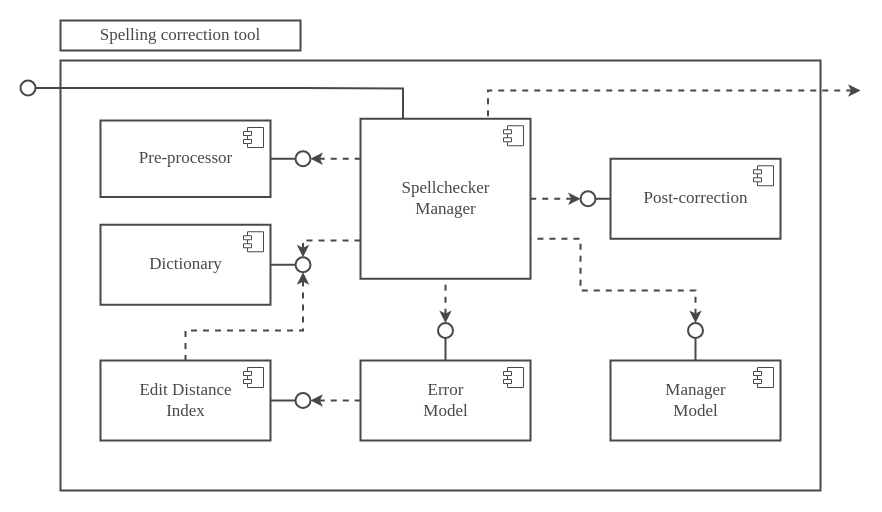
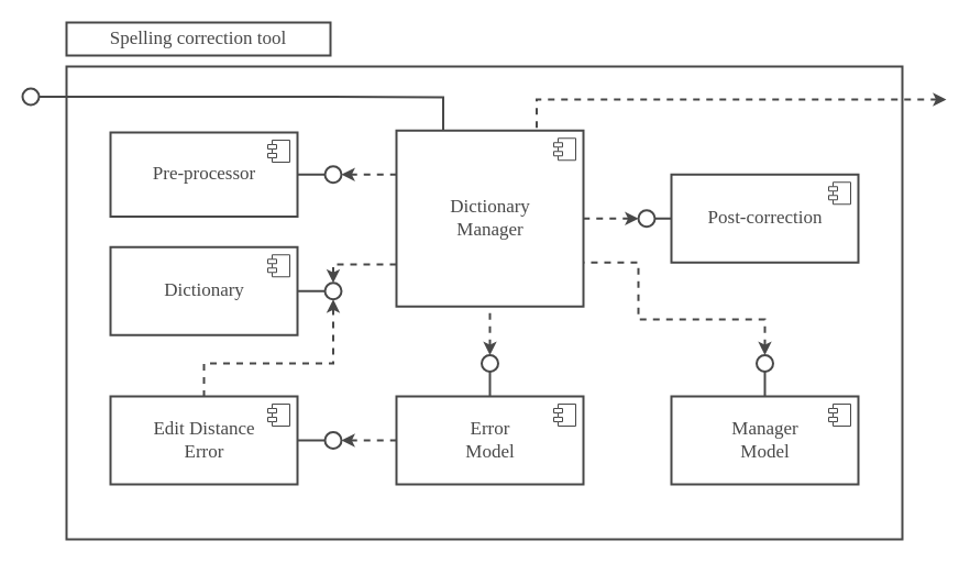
  <mxCell id="0" />
  <mxCell id="1" parent="0" />
  <mxCell id="2" value="" style="rounded=0;whiteSpace=wrap;html=1;strokeWidth=2;strokeColor=#484848;" parent="1" vertex="1"><mxGeometry x="60" y="60" width="760" height="430" as="geometry" /></mxCell>
  <mxCell id="3" value="&lt;font color=&quot;#484848&quot; face=&quot;montserrat semibold&quot;&gt;&lt;span style=&quot;font-size: 17px&quot;&gt;Post-correction&lt;/span&gt;&lt;/font&gt;" style="html=1;dropTarget=0;strokeWidth=2;strokeColor=#484848;" parent="1" vertex="1"><mxGeometry x="610" y="158.25" width="170" height="80" as="geometry" /></mxCell>
  <mxCell id="4" value="" style="shape=module;jettyWidth=8;jettyHeight=4;strokeColor=#484848;" parent="3" vertex="1"><mxGeometry x="1" width="20" height="20" relative="1" as="geometry"><mxPoint x="-27" y="7" as="offset" /></mxGeometry></mxCell>
  <mxCell id="5" value="&lt;font style=&quot;font-size: 17px&quot;&gt;&lt;span style=&quot;color: rgb(72 , 72 , 72) ; font-family: &amp;#34;montserrat semibold&amp;#34;&quot;&gt;Error&lt;br&gt;&lt;/span&gt;&lt;span style=&quot;color: rgb(72 , 72 , 72) ; font-family: &amp;#34;montserrat semibold&amp;#34;&quot;&gt;Model&lt;/span&gt;&lt;/font&gt;" style="html=1;dropTarget=0;strokeWidth=2;strokeColor=#484848;" parent="1" vertex="1"><mxGeometry x="360" y="360" width="170" height="80" as="geometry" /></mxCell>
  <mxCell id="6" value="" style="shape=module;jettyWidth=8;jettyHeight=4;strokeColor=#484848;" parent="5" vertex="1"><mxGeometry x="1" width="20" height="20" relative="1" as="geometry"><mxPoint x="-27" y="7" as="offset" /></mxGeometry></mxCell>
  <mxCell id="7" value="&lt;font color=&quot;#484848&quot; face=&quot;Montserrat Semibold&quot;&gt;&lt;span style=&quot;font-size: 17px&quot;&gt;Spelling correction tool&lt;/span&gt;&lt;/font&gt;" style="rounded=0;whiteSpace=wrap;html=1;strokeColor=#484848;strokeWidth=2;" parent="1" vertex="1"><mxGeometry x="60" y="20" width="240" height="30" as="geometry" /></mxCell>
  <mxCell id="8" value="&lt;font color=&quot;#484848&quot; face=&quot;montserrat semibold&quot; style=&quot;font-size: 17px&quot;&gt;Pre-processor&lt;/font&gt;" style="html=1;dropTarget=0;strokeWidth=2;strokeColor=#484848;" parent="1" vertex="1"><mxGeometry x="100" y="120" width="170" height="76.5" as="geometry" /></mxCell>
  <mxCell id="9" value="" style="shape=module;jettyWidth=8;jettyHeight=4;strokeColor=#484848;" parent="8" vertex="1"><mxGeometry x="1" width="20" height="20" relative="1" as="geometry"><mxPoint x="-27" y="7" as="offset" /></mxGeometry></mxCell>
  <mxCell id="10" value="&lt;font color=&quot;#484848&quot; face=&quot;montserrat semibold&quot; style=&quot;font-size: 17px&quot;&gt;Manager&lt;br&gt;Model&lt;/font&gt;" style="html=1;dropTarget=0;strokeWidth=2;strokeColor=#484848;" parent="1" vertex="1"><mxGeometry x="610" y="360" width="170" height="80" as="geometry" /></mxCell>
  <mxCell id="11" value="" style="shape=module;jettyWidth=8;jettyHeight=4;strokeColor=#484848;" parent="10" vertex="1"><mxGeometry x="1" width="20" height="20" relative="1" as="geometry"><mxPoint x="-27" y="7" as="offset" /></mxGeometry></mxCell>
  <mxCell id="12" value="" style="ellipse;whiteSpace=wrap;html=1;aspect=fixed;strokeColor=#484848;strokeWidth=2;" parent="1" vertex="1"><mxGeometry x="20" y="80" width="15" height="15" as="geometry" /></mxCell>
  <mxCell id="13" style="edgeStyle=orthogonalEdgeStyle;rounded=0;orthogonalLoop=1;jettySize=auto;html=1;startArrow=none;startFill=0;endArrow=none;endFill=0;strokeColor=#484848;strokeWidth=2;exitX=1;exitY=0.5;exitDx=0;exitDy=0;entryX=0.25;entryY=0;entryDx=0;entryDy=0;" parent="1" source="12" target="23" edge="1"><mxGeometry relative="1" as="geometry"><mxPoint x="0" y="60" as="sourcePoint" /><mxPoint x="-180" y="-130" as="targetPoint" /><Array as="points"><mxPoint x="300" y="88" /><mxPoint x="403" y="88" /></Array></mxGeometry></mxCell>
  <mxCell id="14" value="" style="ellipse;whiteSpace=wrap;html=1;aspect=fixed;strokeColor=#484848;strokeWidth=2;" parent="1" vertex="1"><mxGeometry x="437.5" y="322.5" width="15" height="15" as="geometry" /></mxCell>
  <mxCell id="15" value="" style="ellipse;whiteSpace=wrap;html=1;aspect=fixed;strokeColor=#484848;strokeWidth=2;" parent="1" vertex="1"><mxGeometry x="687.5" y="322.5" width="15" height="15" as="geometry" /></mxCell>
  <mxCell id="16" style="edgeStyle=orthogonalEdgeStyle;rounded=0;orthogonalLoop=1;jettySize=auto;html=1;startArrow=none;startFill=0;endArrow=none;endFill=0;strokeColor=#484848;strokeWidth=2;exitX=0.5;exitY=1;exitDx=0;exitDy=0;entryX=0.5;entryY=0;entryDx=0;entryDy=0;" parent="1" source="14" target="5" edge="1"><mxGeometry relative="1" as="geometry"><mxPoint x="300" y="149.71" as="sourcePoint" /><mxPoint x="365" y="149.71" as="targetPoint" /><Array as="points"><mxPoint x="445" y="350" /><mxPoint x="445" y="350" /></Array></mxGeometry></mxCell>
  <mxCell id="17" style="edgeStyle=orthogonalEdgeStyle;rounded=0;orthogonalLoop=1;jettySize=auto;html=1;startArrow=none;startFill=0;endArrow=none;endFill=0;strokeColor=#484848;strokeWidth=2;exitX=0.5;exitY=1;exitDx=0;exitDy=0;entryX=0.5;entryY=0;entryDx=0;entryDy=0;" parent="1" source="15" target="10" edge="1"><mxGeometry relative="1" as="geometry"><mxPoint x="322.5" y="123.5" as="sourcePoint" /><mxPoint x="322.5" y="180" as="targetPoint" /><Array as="points" /></mxGeometry></mxCell>
  <mxCell id="18" style="edgeStyle=orthogonalEdgeStyle;rounded=0;orthogonalLoop=1;jettySize=auto;html=1;startArrow=none;startFill=0;endArrow=none;endFill=0;strokeColor=#484848;strokeWidth=2;entryX=0;entryY=0.5;entryDx=0;entryDy=0;exitX=1;exitY=0.5;exitDx=0;exitDy=0;" parent="1" source="39" target="3" edge="1"><mxGeometry relative="1" as="geometry"><mxPoint x="695" y="267.5" as="sourcePoint" /><mxPoint x="322.5" y="200" as="targetPoint" /><Array as="points"><mxPoint x="590" y="198" /><mxPoint x="590" y="198" /></Array></mxGeometry></mxCell>
  <mxCell id="19" style="edgeStyle=orthogonalEdgeStyle;rounded=0;orthogonalLoop=1;jettySize=auto;html=1;endArrow=none;endFill=0;strokeWidth=2;strokeColor=#484848;dashed=1;startArrow=classic;startFill=1;entryX=0;entryY=0.25;entryDx=0;entryDy=0;exitX=1;exitY=0.5;exitDx=0;exitDy=0;" parent="1" source="22" target="23" edge="1"><mxGeometry relative="1" as="geometry"><mxPoint x="340" y="-10" as="sourcePoint" /><mxPoint x="372.5" y="-10.093" as="targetPoint" /><Array as="points" /></mxGeometry></mxCell>
  <mxCell id="20" style="edgeStyle=orthogonalEdgeStyle;rounded=0;orthogonalLoop=1;jettySize=auto;html=1;endArrow=none;endFill=0;strokeWidth=2;strokeColor=#484848;dashed=1;startArrow=classic;startFill=1;entryX=0.75;entryY=0;entryDx=0;entryDy=0;" parent="1" target="23" edge="1"><mxGeometry relative="1" as="geometry"><mxPoint x="860" y="90" as="sourcePoint" /><mxPoint x="620" y="116" as="targetPoint" /><Array as="points"><mxPoint x="850" y="90" /><mxPoint x="488" y="90" /><mxPoint x="488" y="118" /></Array></mxGeometry></mxCell>
  <mxCell id="21" style="edgeStyle=orthogonalEdgeStyle;rounded=0;orthogonalLoop=1;jettySize=auto;html=1;startArrow=none;startFill=0;endArrow=none;endFill=0;strokeColor=#484848;strokeWidth=2;exitX=0;exitY=0.5;exitDx=0;exitDy=0;entryX=1;entryY=0.5;entryDx=0;entryDy=0;" parent="1" source="22" target="8" edge="1"><mxGeometry relative="1" as="geometry"><mxPoint x="195" y="205" as="sourcePoint" /><mxPoint x="190" y="340" as="targetPoint" /><Array as="points" /></mxGeometry></mxCell>
  <mxCell id="22" value="" style="ellipse;whiteSpace=wrap;html=1;aspect=fixed;strokeColor=#484848;strokeWidth=2;" parent="1" vertex="1"><mxGeometry x="295" y="150.75" width="15" height="15" as="geometry" /></mxCell>
- <mxCell id="23" value="&lt;font style=&quot;font-size: 17px&quot;&gt;&lt;font face=&quot;montserrat semibold&quot; color=&quot;#484848&quot;&gt;Spellchecker&lt;br&gt;Manager&lt;/font&gt;&lt;br&gt;&lt;/font&gt;" style="html=1;dropTarget=0;strokeWidth=2;strokeColor=#484848;" parent="1" vertex="1"><mxGeometry x="360" y="118.25" width="170" height="160" as="geometry" /></mxCell>
+ <mxCell id="23" value="&lt;font style=&quot;font-size: 17px&quot;&gt;&lt;font face=&quot;montserrat semibold&quot; color=&quot;#484848&quot;&gt;Dictionary&lt;br&gt;Manager&lt;/font&gt;&lt;br&gt;&lt;/font&gt;" style="html=1;dropTarget=0;strokeWidth=2;strokeColor=#484848;" parent="1" vertex="1"><mxGeometry x="360" y="118.25" width="170" height="160" as="geometry" /></mxCell>
  <mxCell id="24" value="" style="shape=module;jettyWidth=8;jettyHeight=4;strokeColor=#484848;" parent="23" vertex="1"><mxGeometry x="1" width="20" height="20" relative="1" as="geometry"><mxPoint x="-27" y="7" as="offset" /></mxGeometry></mxCell>
  <mxCell id="25" value="" style="edgeStyle=orthogonalEdgeStyle;rounded=0;orthogonalLoop=1;jettySize=auto;html=1;endArrow=none;endFill=0;strokeWidth=2;strokeColor=#484848;dashed=1;startArrow=classic;startFill=1;entryX=1;entryY=0.75;entryDx=0;entryDy=0;exitX=0.5;exitY=0;exitDx=0;exitDy=0;" parent="1" source="15" target="23" edge="1"><mxGeometry relative="1" as="geometry"><mxPoint x="397.5" y="113.5" as="sourcePoint" /><mxPoint x="222.5" y="330" as="targetPoint" /><Array as="points"><mxPoint x="695" y="290" /><mxPoint x="580" y="290" /><mxPoint x="580" y="238" /></Array></mxGeometry></mxCell>
  <mxCell id="26" style="edgeStyle=orthogonalEdgeStyle;rounded=0;orthogonalLoop=1;jettySize=auto;html=1;endArrow=none;endFill=0;strokeWidth=2;strokeColor=#484848;dashed=1;startArrow=classic;startFill=1;entryX=0.5;entryY=1;entryDx=0;entryDy=0;exitX=0.5;exitY=0;exitDx=0;exitDy=0;" parent="1" source="14" target="23" edge="1"><mxGeometry relative="1" as="geometry"><mxPoint x="195" y="190" as="sourcePoint" /><mxPoint x="195" y="152.5" as="targetPoint" /><Array as="points"><mxPoint x="445" y="310" /><mxPoint x="445" y="310" /></Array></mxGeometry></mxCell>
  <mxCell id="27" value="&lt;font color=&quot;#484848&quot; face=&quot;montserrat semibold&quot;&gt;&lt;span style=&quot;font-size: 17px&quot;&gt;Dictionary&lt;/span&gt;&lt;/font&gt;" style="html=1;dropTarget=0;strokeWidth=2;strokeColor=#484848;" parent="1" vertex="1"><mxGeometry x="100" y="224.25" width="170" height="80" as="geometry" /></mxCell>
  <mxCell id="28" value="" style="shape=module;jettyWidth=8;jettyHeight=4;strokeColor=#484848;" parent="27" vertex="1"><mxGeometry x="1" width="20" height="20" relative="1" as="geometry"><mxPoint x="-27" y="7" as="offset" /></mxGeometry></mxCell>
- <mxCell id="29" value="&lt;font color=&quot;#484848&quot; face=&quot;montserrat semibold&quot;&gt;&lt;span style=&quot;font-size: 17px&quot;&gt;Edit Distance &lt;br&gt;Index&lt;br&gt;&lt;/span&gt;&lt;/font&gt;" style="html=1;dropTarget=0;strokeWidth=2;strokeColor=#484848;" parent="1" vertex="1"><mxGeometry x="100" y="360" width="170" height="80" as="geometry" /></mxCell>
+ <mxCell id="29" value="&lt;font color=&quot;#484848&quot; face=&quot;montserrat semibold&quot;&gt;&lt;span style=&quot;font-size: 17px&quot;&gt;Edit Distance &lt;br&gt;Error&lt;br&gt;&lt;/span&gt;&lt;/font&gt;" style="html=1;dropTarget=0;strokeWidth=2;strokeColor=#484848;" parent="1" vertex="1"><mxGeometry x="100" y="360" width="170" height="80" as="geometry" /></mxCell>
  <mxCell id="30" value="" style="shape=module;jettyWidth=8;jettyHeight=4;strokeColor=#484848;" parent="29" vertex="1"><mxGeometry x="1" width="20" height="20" relative="1" as="geometry"><mxPoint x="-27" y="7" as="offset" /></mxGeometry></mxCell>
  <mxCell id="31" value="" style="ellipse;whiteSpace=wrap;html=1;aspect=fixed;strokeColor=#484848;strokeWidth=2;" parent="1" vertex="1"><mxGeometry x="295" y="256.75" width="15" height="15" as="geometry" /></mxCell>
  <mxCell id="32" style="edgeStyle=orthogonalEdgeStyle;rounded=0;orthogonalLoop=1;jettySize=auto;html=1;startArrow=none;startFill=0;endArrow=none;endFill=0;strokeColor=#484848;strokeWidth=2;entryX=1;entryY=0.5;entryDx=0;entryDy=0;exitX=0;exitY=0.5;exitDx=0;exitDy=0;" parent="1" source="31" target="27" edge="1"><mxGeometry relative="1" as="geometry"><mxPoint x="438" y="252.5" as="sourcePoint" /><mxPoint x="715" y="170" as="targetPoint" /><Array as="points" /></mxGeometry></mxCell>
  <mxCell id="33" style="edgeStyle=orthogonalEdgeStyle;rounded=0;orthogonalLoop=1;jettySize=auto;html=1;endArrow=none;endFill=0;strokeWidth=2;strokeColor=#484848;dashed=1;startArrow=classic;startFill=1;entryX=0;entryY=0.75;entryDx=0;entryDy=0;exitX=0.5;exitY=0;exitDx=0;exitDy=0;" parent="1" source="31" target="23" edge="1"><mxGeometry relative="1" as="geometry"><mxPoint x="430.5" y="260" as="sourcePoint" /><mxPoint x="280" y="260" as="targetPoint" /><Array as="points"><mxPoint x="303" y="240" /></Array></mxGeometry></mxCell>
  <mxCell id="34" value="" style="ellipse;whiteSpace=wrap;html=1;aspect=fixed;strokeColor=#484848;strokeWidth=2;" parent="1" vertex="1"><mxGeometry x="295" y="392.5" width="15" height="15" as="geometry" /></mxCell>
  <mxCell id="35" style="edgeStyle=orthogonalEdgeStyle;rounded=0;orthogonalLoop=1;jettySize=auto;html=1;startArrow=none;startFill=0;endArrow=none;endFill=0;strokeColor=#484848;strokeWidth=2;entryX=0;entryY=0.5;entryDx=0;entryDy=0;exitX=1;exitY=0.5;exitDx=0;exitDy=0;" parent="1" source="29" target="34" edge="1"><mxGeometry relative="1" as="geometry"><mxPoint x="405" y="210" as="sourcePoint" /><mxPoint x="405" y="180" as="targetPoint" /><Array as="points"><mxPoint x="290" y="400" /><mxPoint x="290" y="400" /></Array></mxGeometry></mxCell>
  <mxCell id="36" value="" style="edgeStyle=orthogonalEdgeStyle;rounded=0;orthogonalLoop=1;jettySize=auto;html=1;endArrow=none;endFill=0;strokeWidth=2;strokeColor=#484848;dashed=1;startArrow=classic;startFill=1;entryX=0;entryY=0.5;entryDx=0;entryDy=0;exitX=1;exitY=0.5;exitDx=0;exitDy=0;" parent="1" source="34" target="5" edge="1"><mxGeometry relative="1" as="geometry"><mxPoint x="430.5" y="410" as="sourcePoint" /><mxPoint x="280" y="410" as="targetPoint" /><Array as="points"><mxPoint x="320" y="400" /><mxPoint x="320" y="400" /></Array></mxGeometry></mxCell>
  <mxCell id="37" style="edgeStyle=orthogonalEdgeStyle;rounded=0;orthogonalLoop=1;jettySize=auto;html=1;endArrow=none;endFill=0;strokeWidth=2;strokeColor=#484848;dashed=1;startArrow=classic;startFill=1;entryX=1;entryY=0.5;entryDx=0;entryDy=0;exitX=0;exitY=0.5;exitDx=0;exitDy=0;" parent="1" source="39" target="23" edge="1"><mxGeometry relative="1" as="geometry"><mxPoint x="715" y="267.5" as="sourcePoint" /><mxPoint x="715" y="370" as="targetPoint" /><Array as="points"><mxPoint x="560" y="198" /><mxPoint x="560" y="198" /></Array></mxGeometry></mxCell>
  <mxCell id="38" value="" style="edgeStyle=orthogonalEdgeStyle;rounded=0;orthogonalLoop=1;jettySize=auto;html=1;endArrow=none;endFill=0;strokeWidth=2;strokeColor=#484848;dashed=1;startArrow=classic;startFill=1;entryX=0.5;entryY=0;entryDx=0;entryDy=0;exitX=0.5;exitY=1;exitDx=0;exitDy=0;" parent="1" source="31" target="29" edge="1"><mxGeometry relative="1" as="geometry"><mxPoint x="320" y="410" as="sourcePoint" /><mxPoint x="370" y="410" as="targetPoint" /><Array as="points"><mxPoint x="303" y="330" /><mxPoint x="185" y="330" /></Array></mxGeometry></mxCell>
  <mxCell id="39" value="" style="ellipse;whiteSpace=wrap;html=1;aspect=fixed;strokeColor=#484848;strokeWidth=2;" vertex="1" parent="1"><mxGeometry x="580" y="190.75" width="15" height="15" as="geometry" /></mxCell>
